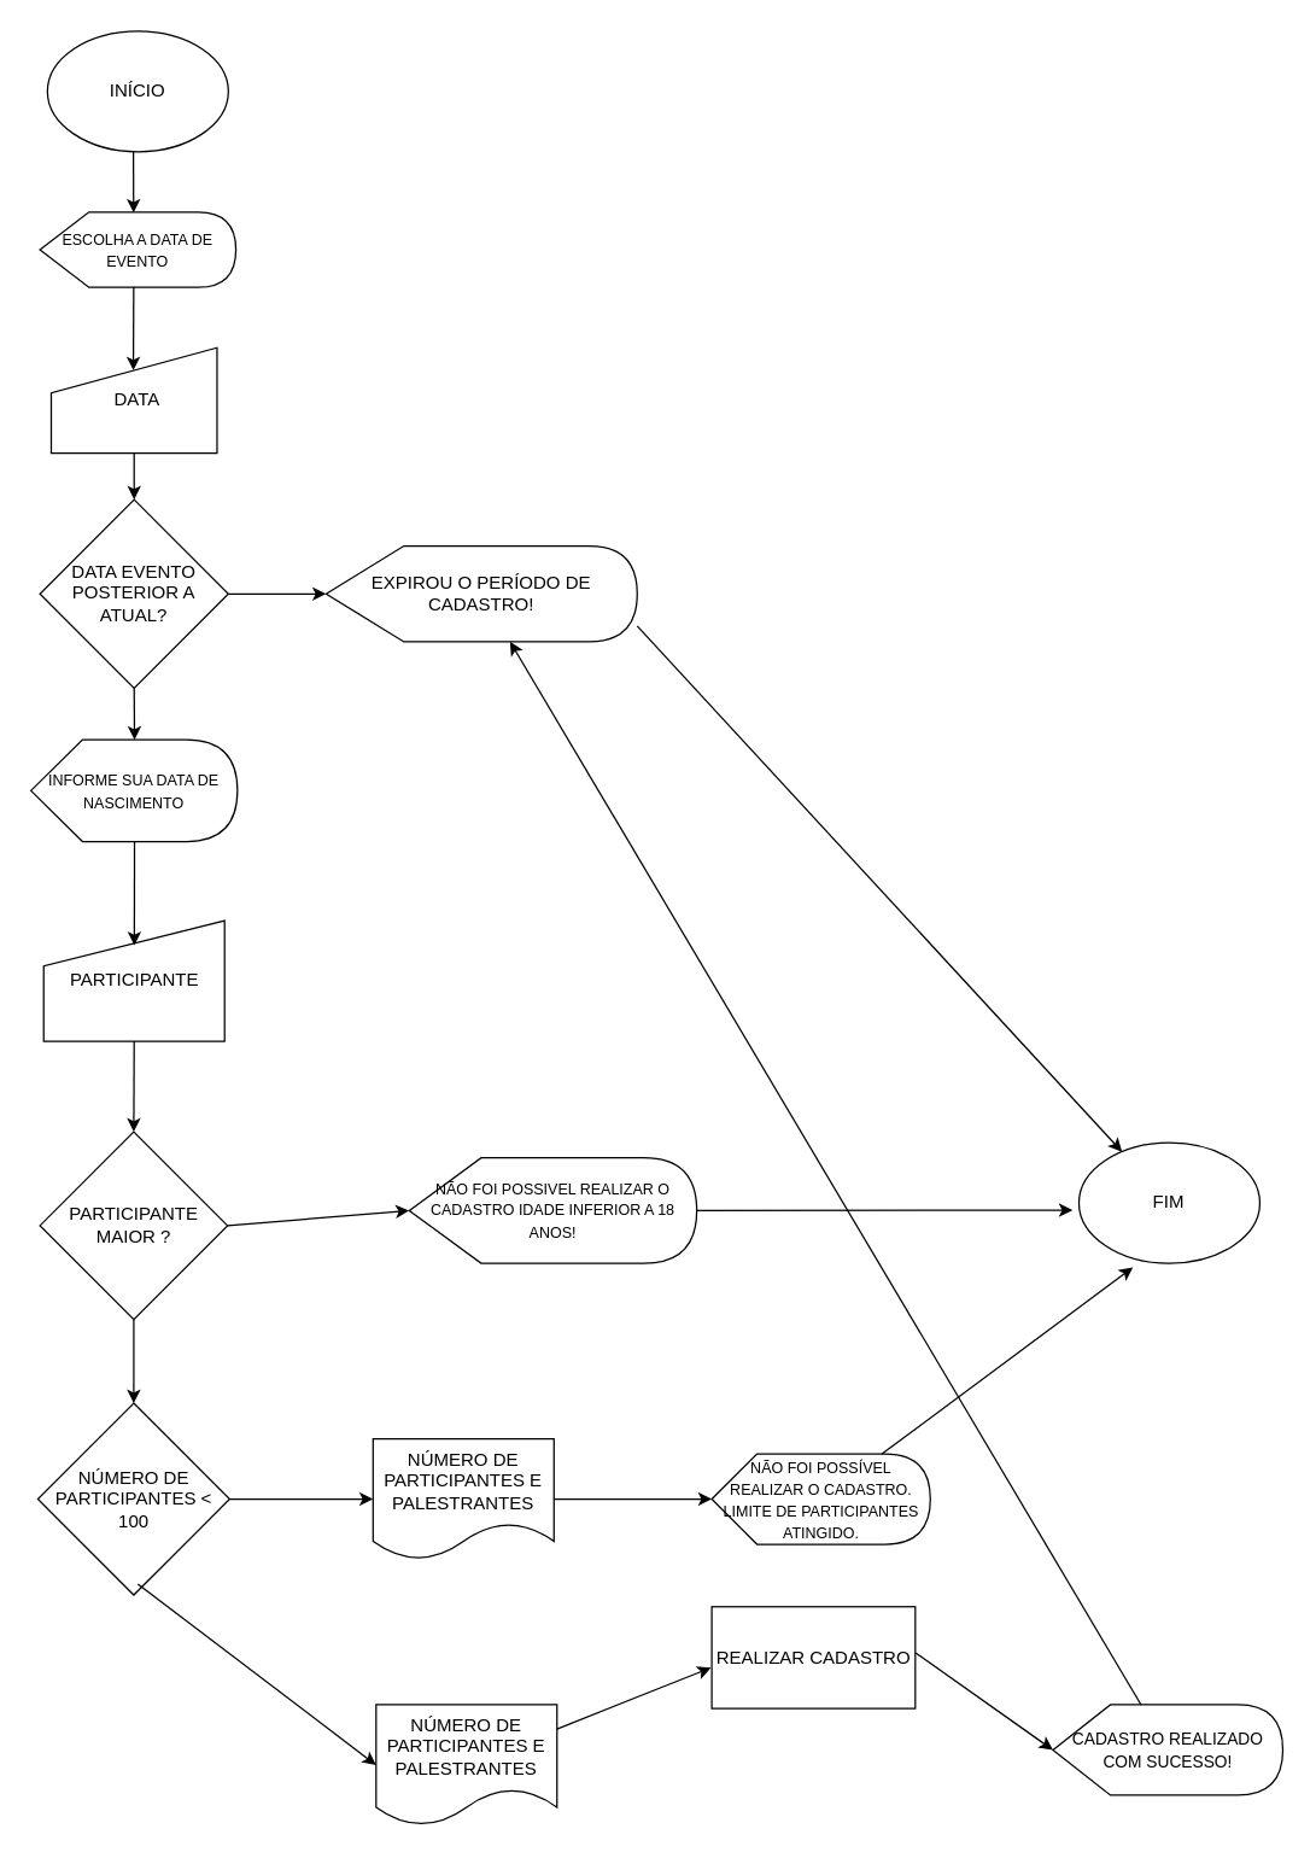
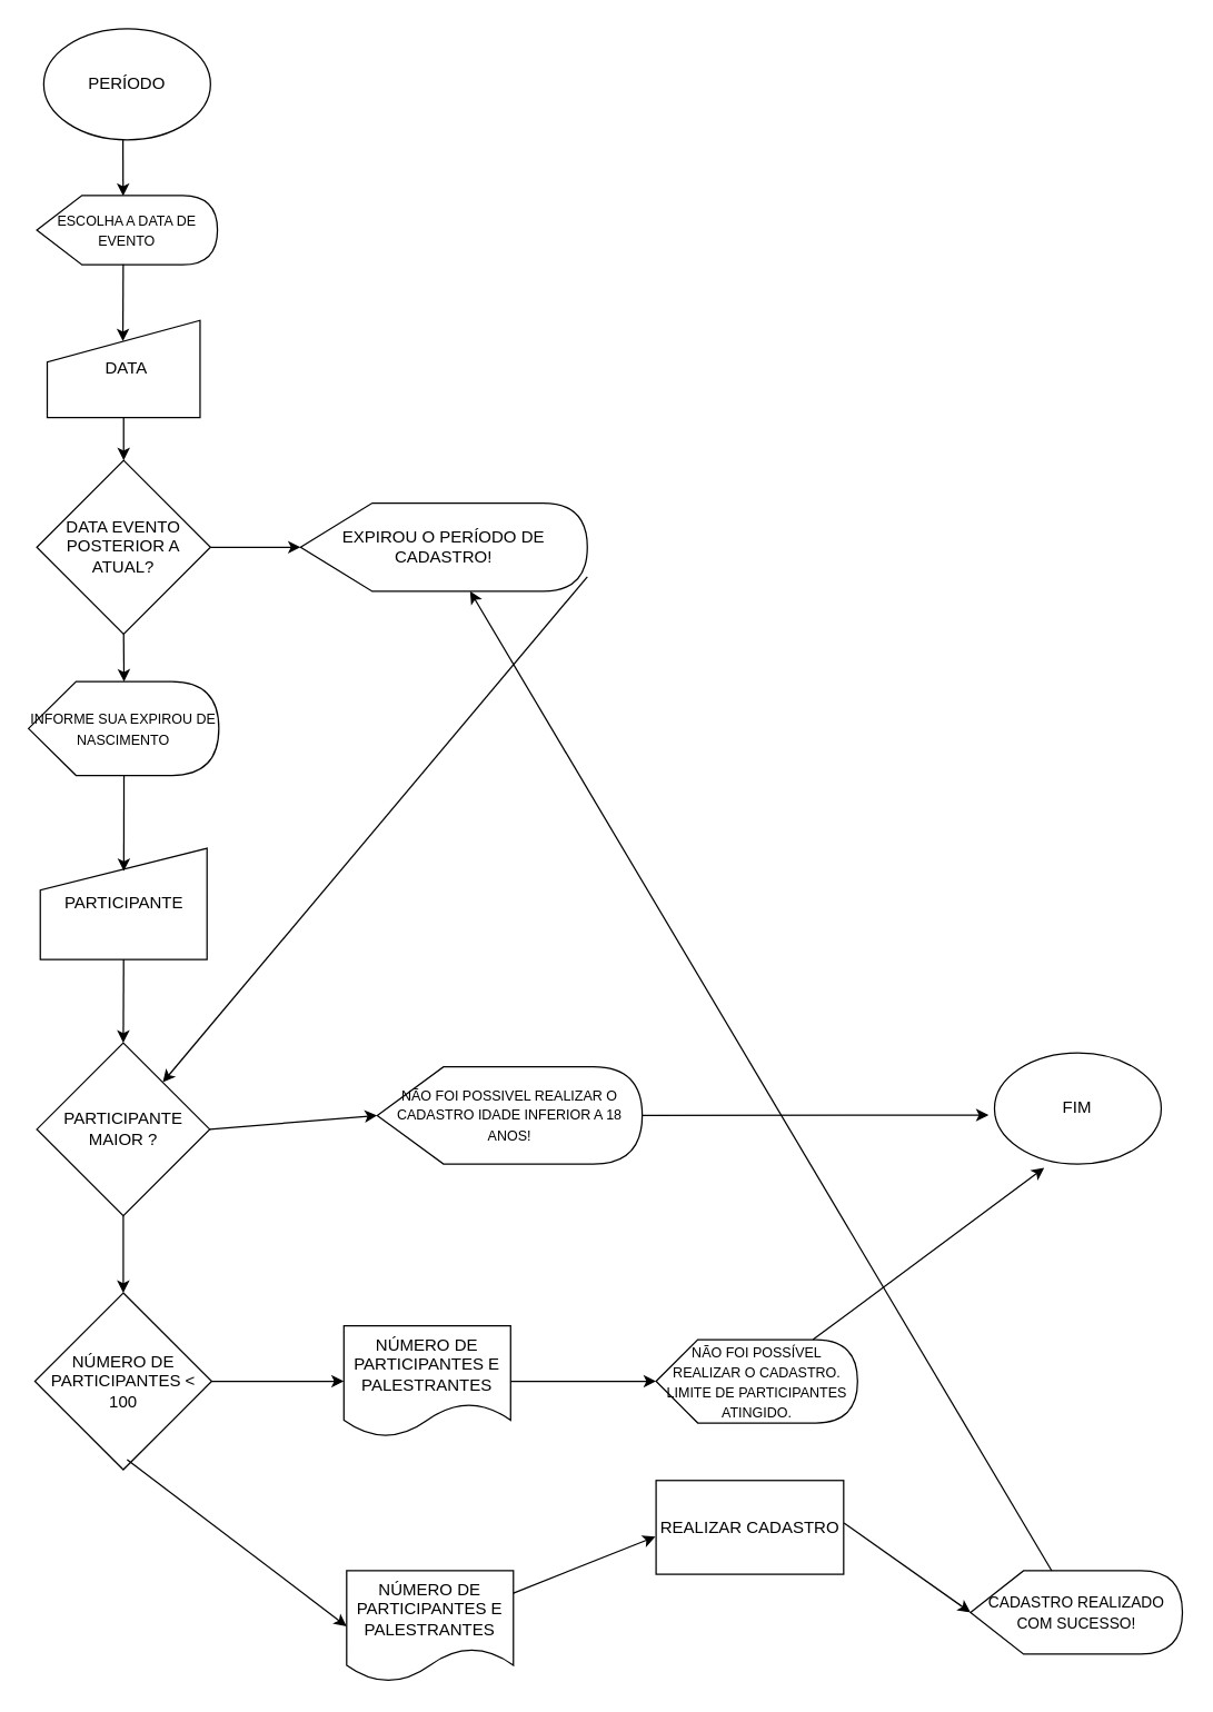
  <mxCell id="0" />
  <mxCell id="1" parent="0" />
- <mxCell id="2" value="INÍCIO" style="ellipse;whiteSpace=wrap;html=1;" vertex="1" parent="1"><mxGeometry x="31" width="120" height="80" as="geometry" y="20" /></mxCell>
+ <mxCell id="2" value="PERÍODO" style="ellipse;whiteSpace=wrap;html=1;" vertex="1" parent="1"><mxGeometry x="31" width="120" height="80" as="geometry" y="20" /></mxCell>
  <mxCell id="3" value="&lt;span style=&quot;font-size: 10px&quot;&gt;ESCOLHA A DATA DE EVENTO&lt;/span&gt;" style="shape=display;whiteSpace=wrap;html=1;" vertex="1" parent="1"><mxGeometry x="26" y="140" width="130" height="50" as="geometry" /></mxCell>
  <mxCell id="4" value="&amp;nbsp;DATA" style="shape=manualInput;whiteSpace=wrap;html=1;" vertex="1" parent="1"><mxGeometry x="33.5" y="230" width="110" height="70" as="geometry" /></mxCell>
  <mxCell id="5" value="DATA EVENTO POSTERIOR A ATUAL?" style="rhombus;whiteSpace=wrap;html=1;" vertex="1" parent="1"><mxGeometry x="26" y="330.75" width="125" height="125" as="geometry" /></mxCell>
  <mxCell id="6" value="REALIZAR CADASTRO" style="rounded=0;whiteSpace=wrap;html=1;" vertex="1" parent="1"><mxGeometry x="471.69" y="1065" width="135" height="67.5" as="geometry" /></mxCell>
  <mxCell id="7" value="PARTICIPANTE MAIOR ?" style="rhombus;whiteSpace=wrap;html=1;" vertex="1" parent="1"><mxGeometry x="26" y="750" width="124.5" height="124.5" as="geometry" /></mxCell>
  <mxCell id="8" value="&lt;font style=&quot;font-size: 10px&quot;&gt;NÃO FOI POSSIVEL REALIZAR O CADASTRO IDADE INFERIOR A 18 ANOS!&lt;/font&gt;" style="shape=display;whiteSpace=wrap;html=1;" vertex="1" parent="1"><mxGeometry x="271" y="767.25" width="190.72" height="70" as="geometry" /></mxCell>
  <mxCell id="9" value="EXPIROU O PERÍODO DE CADASTRO!" style="shape=display;whiteSpace=wrap;html=1;" vertex="1" parent="1"><mxGeometry x="215.83" y="361.5" width="206.38" height="63.5" as="geometry" /></mxCell>
  <mxCell id="10" value="NÚMERO DE PARTICIPANTES &amp;lt; 100" style="rhombus;whiteSpace=wrap;html=1;" vertex="1" parent="1"><mxGeometry x="24.62" y="930" width="127.25" height="127.25" as="geometry" /></mxCell>
  <mxCell id="11" value="&lt;font style=&quot;font-size: 11px&quot;&gt;CADASTRO REALIZADO COM SUCESSO!&lt;/font&gt;" style="shape=display;whiteSpace=wrap;html=1;" vertex="1" parent="1"><mxGeometry x="698" y="1130" width="152.5" height="60" as="geometry" /></mxCell>
- <mxCell id="12" value="&lt;font style=&quot;font-size: 10px&quot;&gt;INFORME SUA DATA DE NASCIMENTO&lt;/font&gt;" style="shape=display;whiteSpace=wrap;html=1;" vertex="1" parent="1"><mxGeometry x="20" y="490" width="137" height="67.5" as="geometry" /></mxCell>
+ <mxCell id="12" value="&lt;font style=&quot;font-size: 10px&quot;&gt;INFORME SUA EXPIROU DE NASCIMENTO&lt;/font&gt;" style="shape=display;whiteSpace=wrap;html=1;" vertex="1" parent="1"><mxGeometry x="20" y="490" width="137" height="67.5" as="geometry" /></mxCell>
  <mxCell id="13" value="PARTICIPANTE" style="shape=manualInput;whiteSpace=wrap;html=1;" vertex="1" parent="1"><mxGeometry x="28.5" y="610" width="120" height="80" as="geometry" /></mxCell>
  <mxCell id="14" value="NÚMERO DE PARTICIPANTES E PALESTRANTES" style="shape=document;whiteSpace=wrap;html=1;boundedLbl=1;" vertex="1" parent="1"><mxGeometry x="249" y="1130" width="120" height="80" as="geometry" /></mxCell>
  <mxCell id="15" value="&lt;span&gt;NÚMERO DE PARTICIPANTES E PALESTRANTES&lt;/span&gt;" style="shape=document;whiteSpace=wrap;html=1;boundedLbl=1;" vertex="1" parent="1"><mxGeometry x="247" y="953.62" width="120" height="80" as="geometry" /></mxCell>
  <mxCell id="16" value="&lt;font style=&quot;font-size: 10px&quot;&gt;NÃO FOI POSSÍVEL REALIZAR O CADASTRO. LIMITE DE PARTICIPANTES ATINGIDO.&lt;/font&gt;" style="shape=display;whiteSpace=wrap;html=1;size=0.207;" vertex="1" parent="1"><mxGeometry x="471.69" y="963.62" width="145" height="60" as="geometry" /></mxCell>
  <mxCell id="17" value="FIM" style="ellipse;whiteSpace=wrap;html=1;" vertex="1" parent="1"><mxGeometry x="715.25" y="757.25" width="120" height="80" as="geometry" /></mxCell>
  <mxCell id="18" value="" style="endArrow=classic;html=1;" edge="1" parent="1" source="16"><mxGeometry width="50" height="50" relative="1" as="geometry"><mxPoint x="621" y="960" as="sourcePoint" /><mxPoint x="751" y="840" as="targetPoint" /></mxGeometry></mxCell>
  <mxCell id="19" value="" style="endArrow=classic;html=1;entryX=0;entryY=0.5;entryDx=0;entryDy=0;entryPerimeter=0;" edge="1" parent="1" source="15" target="16"><mxGeometry width="50" height="50" relative="1" as="geometry"><mxPoint x="371" y="983" as="sourcePoint" /><mxPoint x="471" y="990" as="targetPoint" /></mxGeometry></mxCell>
  <mxCell id="20" value="" style="endArrow=classic;html=1;" edge="1" parent="1" source="8"><mxGeometry width="50" height="50" relative="1" as="geometry"><mxPoint x="471" y="802" as="sourcePoint" /><mxPoint x="711" y="802" as="targetPoint" /></mxGeometry></mxCell>
  <mxCell id="21" value="" style="endArrow=classic;html=1;entryX=0;entryY=0.5;entryDx=0;entryDy=0;" edge="1" parent="1" source="10" target="15"><mxGeometry width="50" height="50" relative="1" as="geometry"><mxPoint x="156" y="993.04" as="sourcePoint" /><mxPoint x="241" y="993" as="targetPoint" /></mxGeometry></mxCell>
  <mxCell id="22" value="" style="endArrow=classic;html=1;entryX=0;entryY=0.5;entryDx=0;entryDy=0;" edge="1" parent="1" target="14"><mxGeometry width="50" height="50" relative="1" as="geometry"><mxPoint x="91" y="1050" as="sourcePoint" /><mxPoint x="231" y="1150" as="targetPoint" /></mxGeometry></mxCell>
  <mxCell id="23" value="" style="endArrow=classic;html=1;entryX=-0.004;entryY=0.599;entryDx=0;entryDy=0;entryPerimeter=0;" edge="1" parent="1" source="14" target="6"><mxGeometry width="50" height="50" relative="1" as="geometry"><mxPoint x="371" y="1159" as="sourcePoint" /><mxPoint x="481" y="1159" as="targetPoint" /></mxGeometry></mxCell>
  <mxCell id="24" value="" style="endArrow=classic;html=1;entryX=0;entryY=0.5;entryDx=0;entryDy=0;entryPerimeter=0;exitX=1.002;exitY=0.454;exitDx=0;exitDy=0;exitPerimeter=0;" edge="1" parent="1" source="6" target="11"><mxGeometry width="50" height="50" relative="1" as="geometry"><mxPoint x="609" y="1159.41" as="sourcePoint" /><mxPoint x="699" y="1159.41" as="targetPoint" /></mxGeometry></mxCell>
  <mxCell id="25" value="" style="endArrow=classic;html=1;" edge="1" parent="1" source="11" target="9"><mxGeometry width="50" height="50" relative="1" as="geometry"><mxPoint x="771" y="1120" as="sourcePoint" /><mxPoint x="771" y="840" as="targetPoint" /></mxGeometry></mxCell>
- <mxCell id="26" value="" style="endArrow=classic;html=1;exitX=1;exitY=0.835;exitDx=0;exitDy=0;exitPerimeter=0;" edge="1" parent="1" source="9" target="17"><mxGeometry width="50" height="50" relative="1" as="geometry"><mxPoint x="401" y="660" as="sourcePoint" /><mxPoint x="731" y="760" as="targetPoint" /></mxGeometry></mxCell>
+ <mxCell id="26" value="" style="endArrow=classic;html=1;exitX=1;exitY=0.835;exitDx=0;exitDy=0;exitPerimeter=0;" edge="1" parent="1" source="9" target="7"><mxGeometry width="50" height="50" relative="1" as="geometry"><mxPoint x="401" y="660" as="sourcePoint" /><mxPoint x="731" y="760" as="targetPoint" /></mxGeometry></mxCell>
  <mxCell id="27" value="" style="endArrow=classic;html=1;entryX=0;entryY=0.5;entryDx=0;entryDy=0;entryPerimeter=0;exitX=1;exitY=0.5;exitDx=0;exitDy=0;" edge="1" parent="1" source="7" target="8"><mxGeometry width="50" height="50" relative="1" as="geometry"><mxPoint x="401" y="770" as="sourcePoint" /><mxPoint x="451" y="720" as="targetPoint" /></mxGeometry></mxCell>
  <mxCell id="28" value="" style="endArrow=classic;html=1;entryX=0.478;entryY=0.008;entryDx=0;entryDy=0;entryPerimeter=0;" edge="1" parent="1" target="3"><mxGeometry width="50" height="50" relative="1" as="geometry"><mxPoint x="88" y="100" as="sourcePoint" /><mxPoint x="491" y="110" as="targetPoint" /></mxGeometry></mxCell>
  <mxCell id="29" value="" style="endArrow=classic;html=1;entryX=0.495;entryY=0.214;entryDx=0;entryDy=0;entryPerimeter=0;" edge="1" parent="1" target="4"><mxGeometry width="50" height="50" relative="1" as="geometry"><mxPoint x="88.21" y="189.6" as="sourcePoint" /><mxPoint x="88.35" y="230" as="targetPoint" /></mxGeometry></mxCell>
  <mxCell id="30" value="" style="endArrow=classic;html=1;exitX=0.5;exitY=1;exitDx=0;exitDy=0;entryX=0.5;entryY=0;entryDx=0;entryDy=0;" edge="1" parent="1" source="4" target="5"><mxGeometry width="50" height="50" relative="1" as="geometry"><mxPoint x="121" y="380" as="sourcePoint" /><mxPoint x="171" y="330" as="targetPoint" /></mxGeometry></mxCell>
  <mxCell id="31" value="" style="endArrow=classic;html=1;entryX=0;entryY=0.5;entryDx=0;entryDy=0;entryPerimeter=0;exitX=1;exitY=0.5;exitDx=0;exitDy=0;" edge="1" parent="1" source="5" target="9"><mxGeometry width="50" height="50" relative="1" as="geometry"><mxPoint x="101" y="370" as="sourcePoint" /><mxPoint x="151" y="320" as="targetPoint" /></mxGeometry></mxCell>
  <mxCell id="32" value="" style="endArrow=classic;html=1;entryX=0.501;entryY=0.205;entryDx=0;entryDy=0;entryPerimeter=0;exitX=0;exitY=0;exitDx=68.75;exitDy=67.5;exitPerimeter=0;" edge="1" parent="1" source="12" target="13"><mxGeometry width="50" height="50" relative="1" as="geometry"><mxPoint x="141" y="630" as="sourcePoint" /><mxPoint x="191" y="580" as="targetPoint" /></mxGeometry></mxCell>
  <mxCell id="33" value="" style="endArrow=classic;html=1;entryX=0;entryY=0;entryDx=68.75;entryDy=0;entryPerimeter=0;exitX=0.5;exitY=1;exitDx=0;exitDy=0;" edge="1" parent="1" source="5" target="12"><mxGeometry width="50" height="50" relative="1" as="geometry"><mxPoint x="141" y="630" as="sourcePoint" /><mxPoint x="191" y="580" as="targetPoint" /></mxGeometry></mxCell>
  <mxCell id="34" value="" style="endArrow=classic;html=1;entryX=0.5;entryY=0;entryDx=0;entryDy=0;exitX=0.5;exitY=1;exitDx=0;exitDy=0;" edge="1" parent="1" source="13" target="7"><mxGeometry width="50" height="50" relative="1" as="geometry"><mxPoint x="101" y="750" as="sourcePoint" /><mxPoint x="151" y="700" as="targetPoint" /></mxGeometry></mxCell>
  <mxCell id="35" value="" style="endArrow=classic;html=1;entryX=0.5;entryY=0;entryDx=0;entryDy=0;exitX=0.5;exitY=1;exitDx=0;exitDy=0;" edge="1" parent="1" source="7" target="10"><mxGeometry width="50" height="50" relative="1" as="geometry"><mxPoint x="-99" y="820" as="sourcePoint" /><mxPoint x="-49" y="770" as="targetPoint" /></mxGeometry></mxCell>
